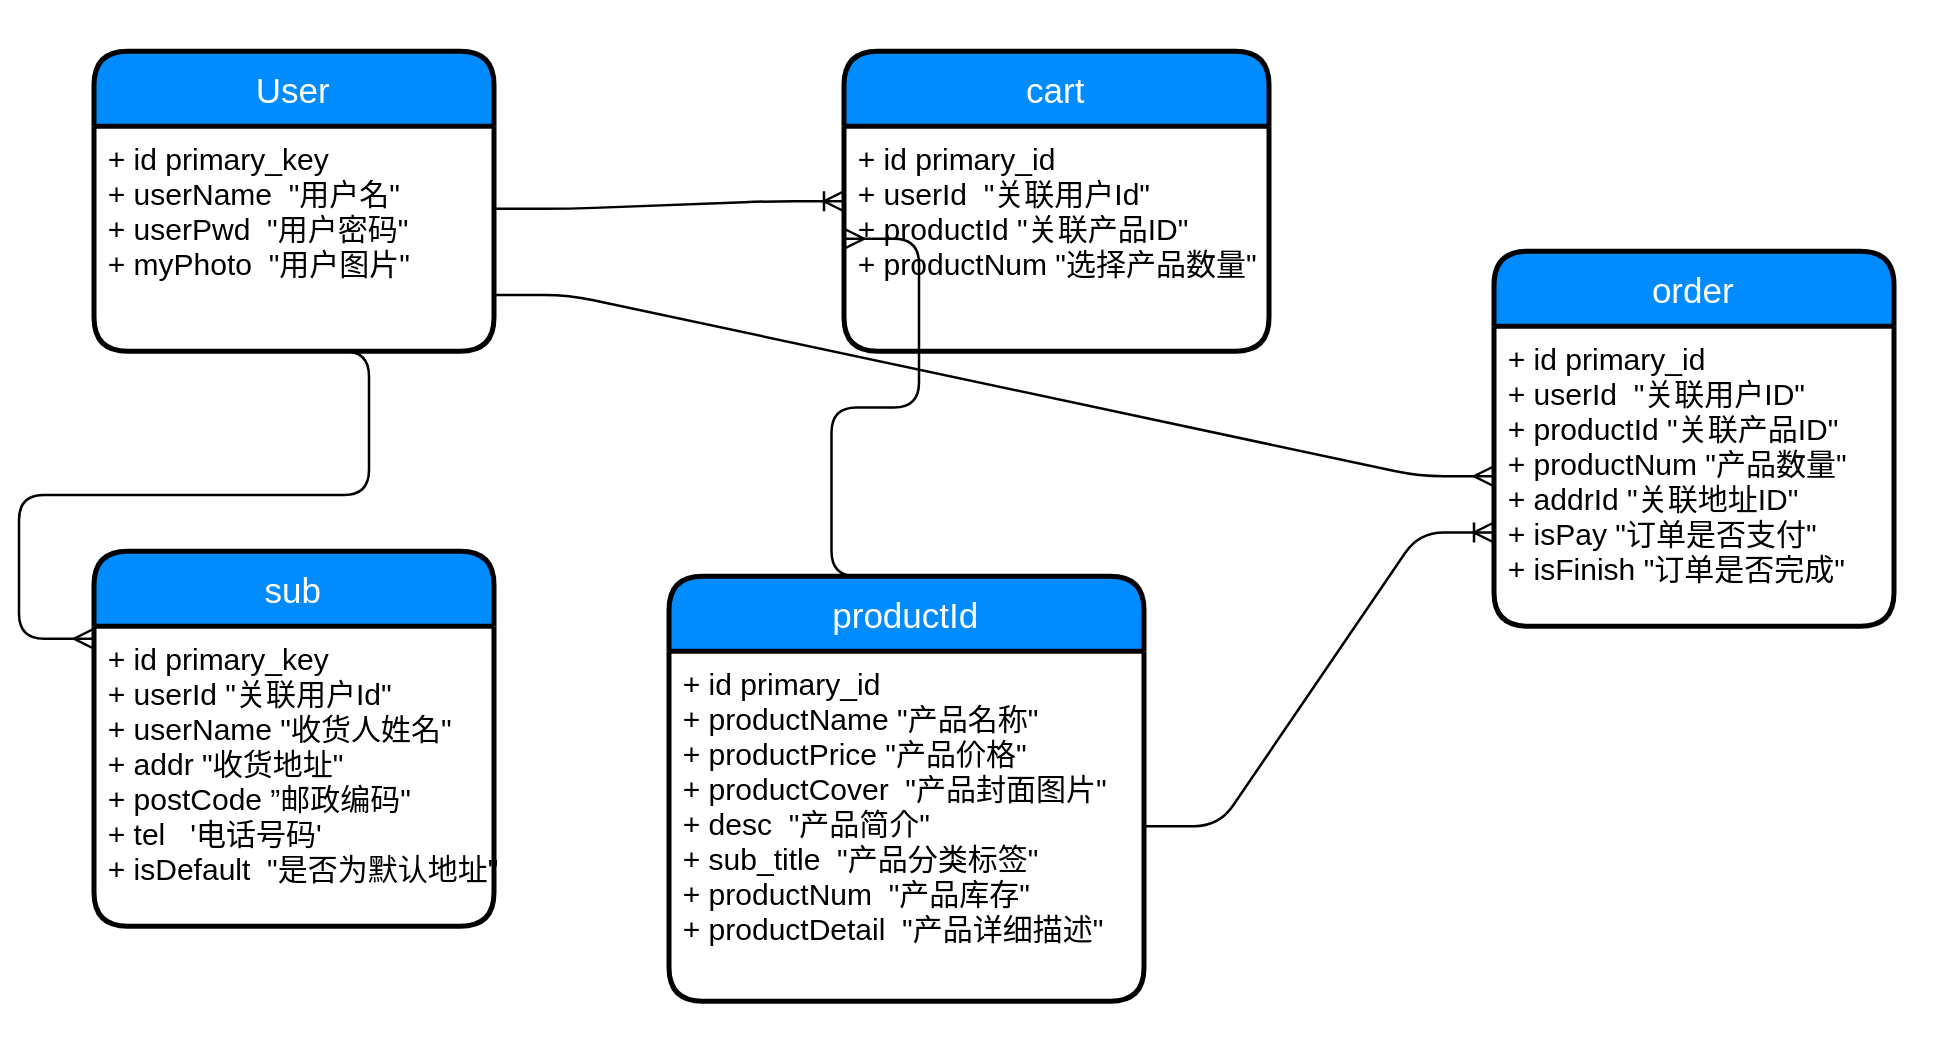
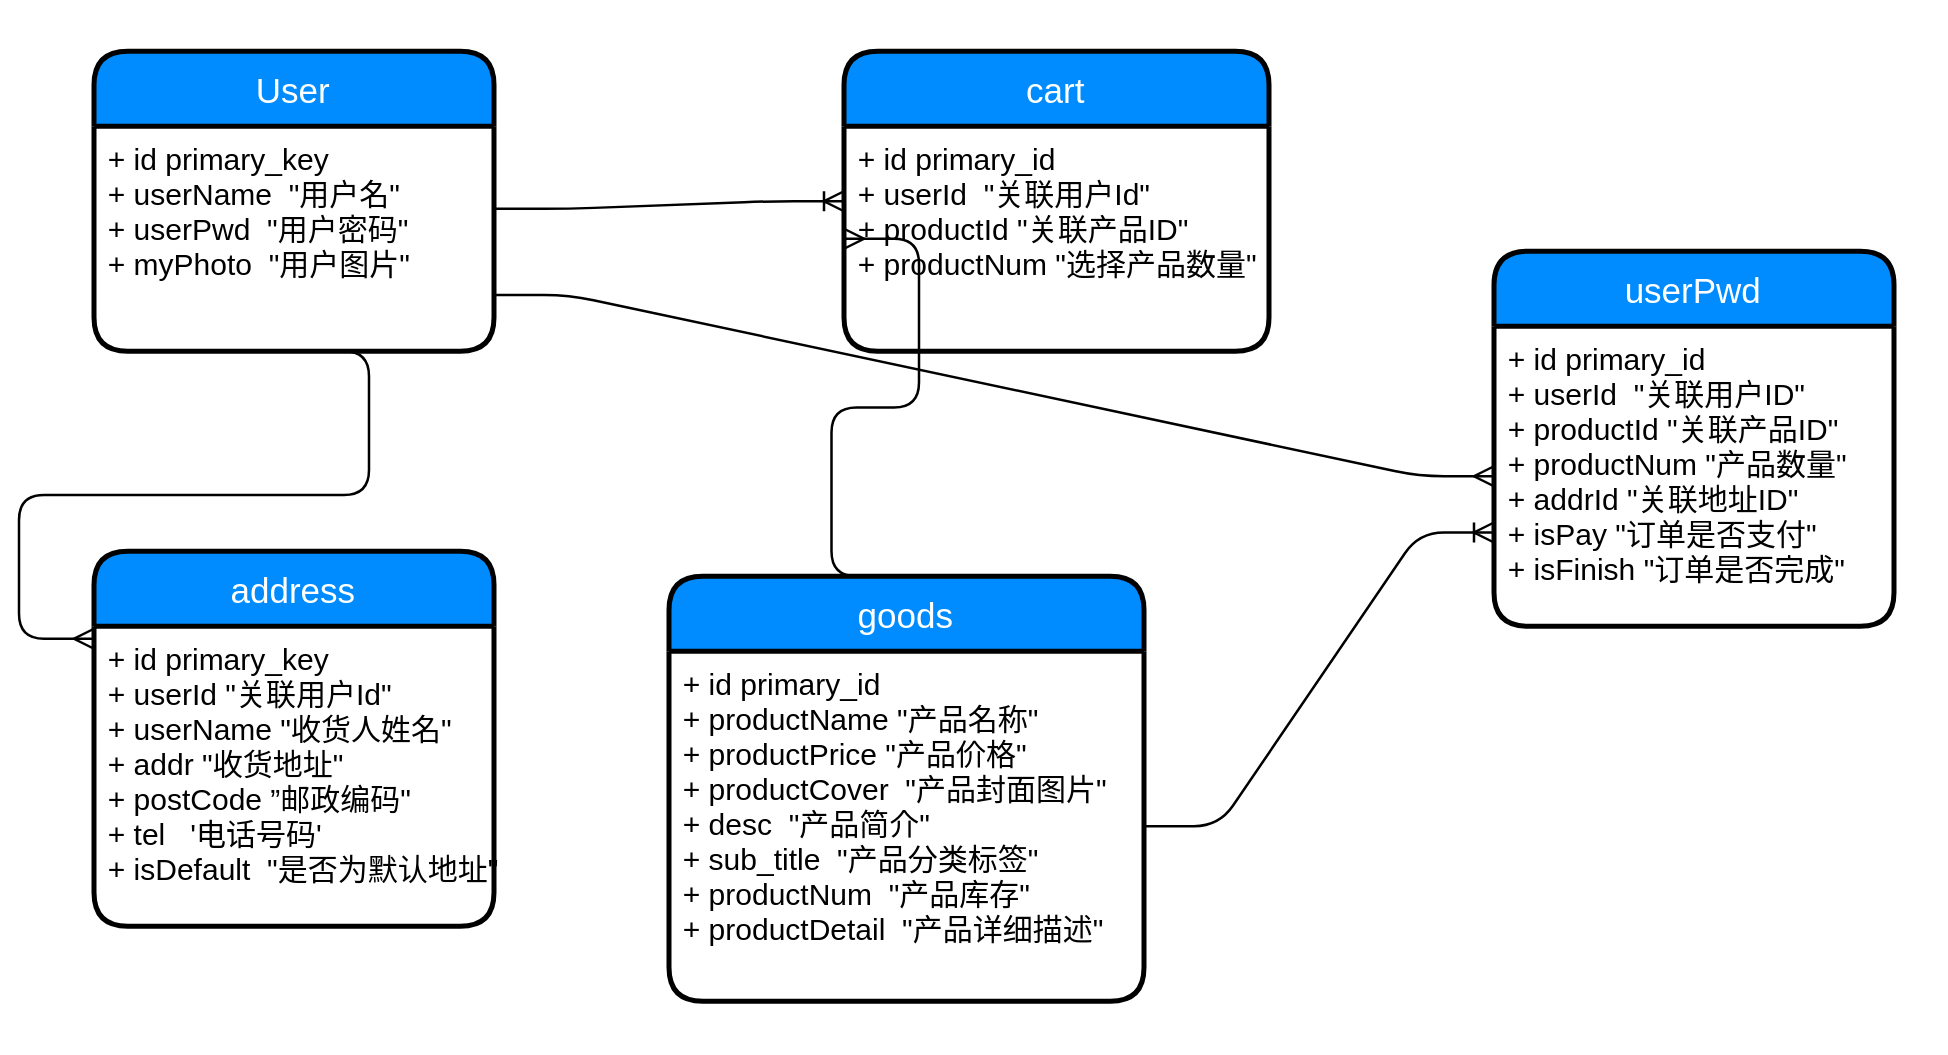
  <mxCell id="0" />
  <mxCell id="1" parent="0" />
  <mxCell id="2" value="User" style="swimlane;childLayout=stackLayout;horizontal=1;startSize=30;horizontalStack=0;fillColor=#008cff;fontColor=#FFFFFF;rounded=1;fontSize=14;fontStyle=0;strokeWidth=2;resizeParent=0;resizeLast=1;shadow=0;dashed=0;align=center;" parent="1" vertex="1"><mxGeometry x="20" y="20" width="160" height="120" as="geometry" /></mxCell>
  <mxCell id="3" value="+ id primary_key&#10;+ userName  &quot;用户名&quot;&#10;+ userPwd  &quot;用户密码&quot;&#10;+ myPhoto  &quot;用户图片&quot;" style="align=left;strokeColor=none;fillColor=none;spacingLeft=4;fontSize=12;verticalAlign=top;resizable=0;rotatable=0;part=1;" parent="2" vertex="1"><mxGeometry y="30" width="160" height="90" as="geometry" /></mxCell>
- <mxCell id="4" value="sub" style="swimlane;childLayout=stackLayout;horizontal=1;startSize=30;horizontalStack=0;fillColor=#008cff;fontColor=#FFFFFF;rounded=1;fontSize=14;fontStyle=0;strokeWidth=2;resizeParent=0;resizeLast=1;shadow=0;dashed=0;align=center;" parent="1" vertex="1"><mxGeometry x="20" y="220" width="160" height="150" as="geometry" /></mxCell>
+ <mxCell id="4" value="address" style="swimlane;childLayout=stackLayout;horizontal=1;startSize=30;horizontalStack=0;fillColor=#008cff;fontColor=#FFFFFF;rounded=1;fontSize=14;fontStyle=0;strokeWidth=2;resizeParent=0;resizeLast=1;shadow=0;dashed=0;align=center;" parent="1" vertex="1"><mxGeometry x="20" y="220" width="160" height="150" as="geometry" /></mxCell>
  <mxCell id="5" value="+ id primary_key&#10;+ userId &quot;关联用户Id&quot;&#10;+ userName &quot;收货人姓名&quot;&#10;+ addr &quot;收货地址&quot;&#10;+ postCode ”邮政编码&quot;&#10;+ tel   '电话号码'&#10;+ isDefault  &quot;是否为默认地址&quot;&#10;" style="align=left;strokeColor=none;fillColor=none;spacingLeft=4;fontSize=12;verticalAlign=top;resizable=0;rotatable=0;part=1;" parent="4" vertex="1"><mxGeometry y="30" width="160" height="120" as="geometry" /></mxCell>
  <mxCell id="6" value="cart" style="swimlane;childLayout=stackLayout;horizontal=1;startSize=30;horizontalStack=0;fillColor=#008cff;fontColor=#FFFFFF;rounded=1;fontSize=14;fontStyle=0;strokeWidth=2;resizeParent=0;resizeLast=1;shadow=0;dashed=0;align=center;" parent="1" vertex="1"><mxGeometry x="320" y="20" width="170" height="120" as="geometry" /></mxCell>
  <mxCell id="7" value="+ id primary_id&#10;+ userId  &quot;关联用户Id&quot;&#10;+ productId &quot;关联产品ID&quot;&#10;+ productNum &quot;选择产品数量&quot;" style="align=left;strokeColor=none;fillColor=none;spacingLeft=4;fontSize=12;verticalAlign=top;resizable=0;rotatable=0;part=1;" parent="6" vertex="1"><mxGeometry y="30" width="170" height="90" as="geometry" /></mxCell>
- <mxCell id="8" value="productId" style="swimlane;childLayout=stackLayout;horizontal=1;startSize=30;horizontalStack=0;fillColor=#008cff;fontColor=#FFFFFF;rounded=1;fontSize=14;fontStyle=0;strokeWidth=2;resizeParent=0;resizeLast=1;shadow=0;dashed=0;align=center;" parent="1" vertex="1"><mxGeometry x="250" y="230" width="190" height="170" as="geometry" /></mxCell>
+ <mxCell id="8" value="goods" style="swimlane;childLayout=stackLayout;horizontal=1;startSize=30;horizontalStack=0;fillColor=#008cff;fontColor=#FFFFFF;rounded=1;fontSize=14;fontStyle=0;strokeWidth=2;resizeParent=0;resizeLast=1;shadow=0;dashed=0;align=center;" parent="1" vertex="1"><mxGeometry x="250" y="230" width="190" height="170" as="geometry" /></mxCell>
  <mxCell id="9" value="+ id primary_id&#10;+ productName &quot;产品名称&quot;&#10;+ productPrice &quot;产品价格&quot;&#10;+ productCover  &quot;产品封面图片&quot;&#10;+ desc  &quot;产品简介&quot;&#10;+ sub_title  &quot;产品分类标签&quot;&#10;+ productNum  &quot;产品库存&quot;&#10;+ productDetail  &quot;产品详细描述&quot;&#10;" style="align=left;strokeColor=none;fillColor=none;spacingLeft=4;fontSize=12;verticalAlign=top;resizable=0;rotatable=0;part=1;" parent="8" vertex="1"><mxGeometry y="30" width="190" height="140" as="geometry" /></mxCell>
  <mxCell id="10" value="" style="edgeStyle=entityRelationEdgeStyle;fontSize=12;html=1;endArrow=ERmany;exitX=0.5;exitY=1;exitDx=0;exitDy=0;" parent="1" source="3" edge="1"><mxGeometry width="100" height="100" relative="1" as="geometry"><mxPoint x="-80" y="355" as="sourcePoint" /><mxPoint x="20" y="255" as="targetPoint" /></mxGeometry></mxCell>
  <mxCell id="11" value="" style="edgeStyle=entityRelationEdgeStyle;fontSize=12;html=1;endArrow=ERoneToMany;exitX=1;exitY=0.367;exitDx=0;exitDy=0;exitPerimeter=0;" parent="1" source="3" edge="1"><mxGeometry width="100" height="100" relative="1" as="geometry"><mxPoint x="220" y="180" as="sourcePoint" /><mxPoint x="320" y="80" as="targetPoint" /></mxGeometry></mxCell>
- <mxCell id="12" value="order" style="swimlane;childLayout=stackLayout;horizontal=1;startSize=30;horizontalStack=0;fillColor=#008cff;fontColor=#FFFFFF;rounded=1;fontSize=14;fontStyle=0;strokeWidth=2;resizeParent=0;resizeLast=1;shadow=0;dashed=0;align=center;" parent="1" vertex="1"><mxGeometry x="580" y="100" width="160" height="150" as="geometry" /></mxCell>
+ <mxCell id="12" value="userPwd" style="swimlane;childLayout=stackLayout;horizontal=1;startSize=30;horizontalStack=0;fillColor=#008cff;fontColor=#FFFFFF;rounded=1;fontSize=14;fontStyle=0;strokeWidth=2;resizeParent=0;resizeLast=1;shadow=0;dashed=0;align=center;" parent="1" vertex="1"><mxGeometry x="580" y="100" width="160" height="150" as="geometry" /></mxCell>
  <mxCell id="13" value="+ id primary_id&#10;+ userId  &quot;关联用户ID&quot;&#10;+ productId &quot;关联产品ID&quot;&#10;+ productNum &quot;产品数量&quot;&#10;+ addrId &quot;关联地址ID&quot;&#10;+ isPay &quot;订单是否支付&quot;&#10;+ isFinish &quot;订单是否完成&quot;&#10;" style="align=left;strokeColor=none;fillColor=none;spacingLeft=4;fontSize=12;verticalAlign=top;resizable=0;rotatable=0;part=1;" parent="12" vertex="1"><mxGeometry y="30" width="160" height="120" as="geometry" /></mxCell>
  <mxCell id="14" value="" style="edgeStyle=entityRelationEdgeStyle;fontSize=12;html=1;endArrow=ERmany;exitX=1;exitY=0.75;exitDx=0;exitDy=0;entryX=0;entryY=0.5;entryDx=0;entryDy=0;" parent="1" source="3" target="13" edge="1"><mxGeometry width="100" height="100" relative="1" as="geometry"><mxPoint x="-20" y="500" as="sourcePoint" /><mxPoint x="570" y="150" as="targetPoint" /></mxGeometry></mxCell>
  <mxCell id="15" value="" style="edgeStyle=entityRelationEdgeStyle;fontSize=12;html=1;endArrow=ERmany;exitX=0.5;exitY=0;exitDx=0;exitDy=0;entryX=0;entryY=0.5;entryDx=0;entryDy=0;" parent="1" source="8" target="7" edge="1"><mxGeometry width="100" height="100" relative="1" as="geometry"><mxPoint x="305" y="300" as="sourcePoint" /><mxPoint x="316" y="111" as="targetPoint" /></mxGeometry></mxCell>
  <mxCell id="16" value="" style="edgeStyle=entityRelationEdgeStyle;fontSize=12;html=1;endArrow=ERoneToMany;entryX=0;entryY=0.75;entryDx=0;entryDy=0;" parent="1" target="12" edge="1"><mxGeometry width="100" height="100" relative="1" as="geometry"><mxPoint x="440" y="330" as="sourcePoint" /><mxPoint x="540" y="230" as="targetPoint" /></mxGeometry></mxCell>
